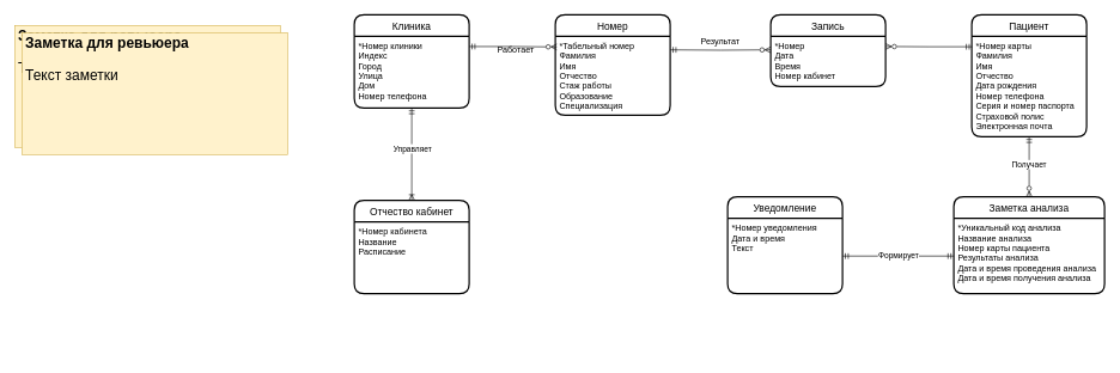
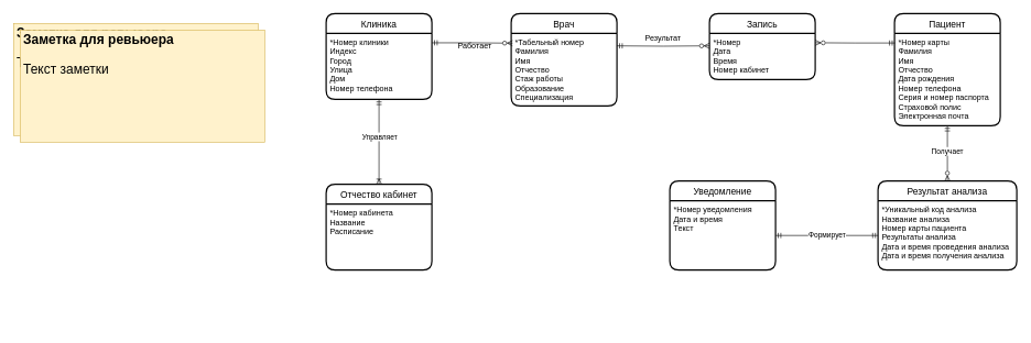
  <mxCell id="0" />
  <mxCell id="1" parent="0" />
  <mxCell id="2" style="edgeStyle=orthogonalEdgeStyle;rounded=0;orthogonalLoop=1;jettySize=auto;html=1;entryX=0.013;entryY=0.136;entryDx=0;entryDy=0;fontSize=11;startArrow=ERmandOne;startFill=0;endArrow=ERzeroToMany;endFill=0;exitX=1;exitY=0.144;exitDx=0;exitDy=0;exitPerimeter=0;entryPerimeter=0;" parent="1" source="4" target="6" edge="1"><mxGeometry relative="1" as="geometry" /></mxCell>
  <mxCell id="3" value="Клиника" style="swimlane;childLayout=stackLayout;horizontal=1;startSize=30;horizontalStack=0;rounded=1;fontSize=14;fontStyle=0;strokeWidth=2;resizeParent=0;resizeLast=1;shadow=0;dashed=0;align=center;" parent="1" vertex="1"><mxGeometry x="493" y="20" width="160" height="130" as="geometry" /></mxCell>
  <mxCell id="4" value="*Номер клиники&#10;Индекс&#10;Город&#10;Улица&#10;Дом&#10;Номер телефона" style="align=left;strokeColor=none;fillColor=none;spacingLeft=4;fontSize=12;verticalAlign=top;resizable=0;rotatable=0;part=1;" parent="3" vertex="1"><mxGeometry y="30" width="160" height="100" as="geometry" /></mxCell>
- <mxCell id="5" value="Номер" style="swimlane;childLayout=stackLayout;horizontal=1;startSize=30;horizontalStack=0;rounded=1;fontSize=14;fontStyle=0;strokeWidth=2;resizeParent=0;resizeLast=1;shadow=0;dashed=0;align=center;" parent="1" vertex="1"><mxGeometry x="773" y="20" width="160" height="140" as="geometry" /></mxCell>
+ <mxCell id="5" value="Врач" style="swimlane;childLayout=stackLayout;horizontal=1;startSize=30;horizontalStack=0;rounded=1;fontSize=14;fontStyle=0;strokeWidth=2;resizeParent=0;resizeLast=1;shadow=0;dashed=0;align=center;" parent="1" vertex="1"><mxGeometry x="773" y="20" width="160" height="140" as="geometry" /></mxCell>
  <mxCell id="6" value="*Табельный номер&#10;Фамилия&#10;Имя&#10;Отчество &#10;Стаж работы&#10;Образование&#10;Специализация" style="align=left;strokeColor=none;fillColor=none;spacingLeft=4;fontSize=12;verticalAlign=top;resizable=0;rotatable=0;part=1;" parent="5" vertex="1"><mxGeometry y="30" width="160" height="110" as="geometry" /></mxCell>
  <mxCell id="7" value="Пациент" style="swimlane;childLayout=stackLayout;horizontal=1;startSize=30;horizontalStack=0;rounded=1;fontSize=14;fontStyle=0;strokeWidth=2;resizeParent=0;resizeLast=1;shadow=0;dashed=0;align=center;" parent="1" vertex="1"><mxGeometry x="1353" y="20" width="160" height="170" as="geometry" /></mxCell>
  <mxCell id="8" value="*Номер карты&#10;Фамилия&#10;Имя &#10;Отчество&#10;Дата рождения&#10;Номер телефона&#10;Серия и номер паспорта&#10;Страховой полис&#10;Электронная почта" style="align=left;strokeColor=none;fillColor=none;spacingLeft=4;fontSize=12;verticalAlign=top;resizable=0;rotatable=0;part=1;" parent="7" vertex="1"><mxGeometry y="30" width="160" height="140" as="geometry" /></mxCell>
  <mxCell id="9" value="Запись" style="swimlane;childLayout=stackLayout;horizontal=1;startSize=30;horizontalStack=0;rounded=1;fontSize=14;fontStyle=0;strokeWidth=2;resizeParent=0;resizeLast=1;shadow=0;dashed=0;align=center;" parent="1" vertex="1"><mxGeometry x="1073" y="20" width="160" height="100" as="geometry" /></mxCell>
  <mxCell id="10" value="*Номер&#10;Дата&#10;Время&#10;Номер кабинет" style="align=left;strokeColor=none;fillColor=none;spacingLeft=4;fontSize=12;verticalAlign=top;resizable=0;rotatable=0;part=1;" parent="9" vertex="1"><mxGeometry y="30" width="160" height="70" as="geometry" /></mxCell>
  <mxCell id="11" style="edgeStyle=orthogonalEdgeStyle;rounded=0;orthogonalLoop=1;jettySize=auto;html=1;entryX=1.001;entryY=0.205;entryDx=0;entryDy=0;fontSize=11;startArrow=ERmandOne;startFill=0;endArrow=ERzeroToMany;endFill=0;exitX=0.003;exitY=0.105;exitDx=0;exitDy=0;entryPerimeter=0;exitPerimeter=0;" parent="1" source="8" target="10" edge="1"><mxGeometry relative="1" as="geometry" /></mxCell>
  <mxCell id="12" style="edgeStyle=orthogonalEdgeStyle;rounded=0;orthogonalLoop=1;jettySize=auto;html=1;entryX=0;entryY=0.271;entryDx=0;entryDy=0;fontSize=11;startArrow=ERmandOne;startFill=0;endArrow=ERzeroToMany;endFill=0;entryPerimeter=0;" parent="1" target="10" edge="1"><mxGeometry relative="1" as="geometry"><mxPoint x="933" y="69" as="sourcePoint" /></mxGeometry></mxCell>
  <mxCell id="13" value="&lt;font style=&quot;font-size: 12px;&quot;&gt;Работает&lt;/font&gt;" style="text;html=1;strokeColor=none;fillColor=none;align=center;verticalAlign=middle;whiteSpace=wrap;rounded=0;fontSize=20;" parent="1" vertex="1"><mxGeometry x="688" y="50" width="60" height="30" as="geometry" /></mxCell>
  <mxCell id="14" value="&lt;font style=&quot;font-size: 12px;&quot;&gt;Результат&lt;/font&gt;" style="text;html=1;strokeColor=none;fillColor=none;align=center;verticalAlign=middle;whiteSpace=wrap;rounded=0;fontSize=20;" parent="1" vertex="1"><mxGeometry x="973" y="39" width="60" height="30" as="geometry" /></mxCell>
  <mxCell id="15" value="Отчество кабинет" style="swimlane;childLayout=stackLayout;horizontal=1;startSize=30;horizontalStack=0;rounded=1;fontSize=14;fontStyle=0;strokeWidth=2;resizeParent=0;resizeLast=1;shadow=0;dashed=0;align=center;" parent="1" vertex="1"><mxGeometry x="493" y="279" width="160" height="130" as="geometry" /></mxCell>
  <mxCell id="16" value="*Номер кабинета&#10;Название&#10;Расписание" style="align=left;strokeColor=none;fillColor=none;spacingLeft=4;fontSize=12;verticalAlign=top;resizable=0;rotatable=0;part=1;" parent="15" vertex="1"><mxGeometry y="30" width="160" height="100" as="geometry" /></mxCell>
  <mxCell id="17" style="edgeStyle=orthogonalEdgeStyle;rounded=0;orthogonalLoop=1;jettySize=auto;html=1;entryX=0.5;entryY=0;entryDx=0;entryDy=0;fontSize=11;startArrow=ERmandOne;startFill=0;endArrow=ERoneToMany;endFill=0;exitX=0.5;exitY=1;exitDx=0;exitDy=0;" parent="1" source="4" edge="1" target="15"><mxGeometry relative="1" as="geometry"><mxPoint x="453" y="215" as="sourcePoint" /><mxPoint x="573" y="239" as="targetPoint" /></mxGeometry></mxCell>
  <mxCell id="18" value="Управляет" style="edgeLabel;html=1;align=center;verticalAlign=middle;resizable=0;points=[];" parent="17" vertex="1" connectable="0"><mxGeometry x="-0.196" relative="1" as="geometry"><mxPoint y="4" as="offset" /></mxGeometry></mxCell>
  <mxCell id="19" value="Уведомление" style="swimlane;childLayout=stackLayout;horizontal=1;startSize=30;horizontalStack=0;rounded=1;fontSize=14;fontStyle=0;strokeWidth=2;resizeParent=0;resizeLast=1;shadow=0;dashed=0;align=center;" parent="1" vertex="1"><mxGeometry x="1013" y="274" width="160" height="135" as="geometry" /></mxCell>
  <mxCell id="20" value="*Номер уведомления&#10;Дата и время&#10;Текст" style="align=left;strokeColor=none;fillColor=none;spacingLeft=4;fontSize=12;verticalAlign=top;resizable=0;rotatable=0;part=1;" parent="19" vertex="1"><mxGeometry y="30" width="160" height="105" as="geometry" /></mxCell>
- <mxCell id="21" value="Заметка анализа" style="swimlane;childLayout=stackLayout;horizontal=1;startSize=30;horizontalStack=0;rounded=1;fontSize=14;fontStyle=0;strokeWidth=2;resizeParent=0;resizeLast=1;shadow=0;dashed=0;align=center;" parent="1" vertex="1"><mxGeometry x="1328" y="274" width="210" height="135" as="geometry" /></mxCell>
+ <mxCell id="21" value="Результат анализа" style="swimlane;childLayout=stackLayout;horizontal=1;startSize=30;horizontalStack=0;rounded=1;fontSize=14;fontStyle=0;strokeWidth=2;resizeParent=0;resizeLast=1;shadow=0;dashed=0;align=center;" parent="1" vertex="1"><mxGeometry x="1328" y="274" width="210" height="135" as="geometry" /></mxCell>
  <mxCell id="22" value="*Уникальный код анализа&#10;Название анализа&#10;Номер карты пациента&#10;Результаты анализа&#10;Дата и время проведения анализа&#10;Дата и время получения анализа" style="align=left;strokeColor=none;fillColor=none;spacingLeft=4;fontSize=12;verticalAlign=top;resizable=0;rotatable=0;part=1;" parent="21" vertex="1"><mxGeometry y="30" width="210" height="105" as="geometry" /></mxCell>
  <mxCell id="23" style="edgeStyle=orthogonalEdgeStyle;rounded=0;orthogonalLoop=1;jettySize=auto;html=1;fontSize=11;startArrow=ERmandOne;startFill=0;endArrow=ERmandOne;endFill=0;entryX=1;entryY=0.5;entryDx=0;entryDy=0;exitX=0;exitY=0.5;exitDx=0;exitDy=0;" parent="1" source="22" target="20" edge="1"><mxGeometry relative="1" as="geometry"><mxPoint x="853" y="561.5" as="sourcePoint" /><mxPoint x="713" y="589" as="targetPoint" /><Array as="points" /></mxGeometry></mxCell>
  <mxCell id="24" value="Формирует" style="edgeLabel;html=1;align=center;verticalAlign=middle;resizable=0;points=[];" parent="1" vertex="1" connectable="0"><mxGeometry x="672.996" y="497.999" as="geometry"><mxPoint x="578" y="-142" as="offset" /></mxGeometry></mxCell>
  <mxCell id="25" style="edgeStyle=orthogonalEdgeStyle;rounded=0;orthogonalLoop=1;jettySize=auto;html=1;fontSize=11;startArrow=ERmandOne;startFill=0;endArrow=ERzeroToMany;endFill=0;entryX=0.5;entryY=0;entryDx=0;entryDy=0;exitX=0.5;exitY=1;exitDx=0;exitDy=0;" parent="1" source="8" target="21" edge="1"><mxGeometry relative="1" as="geometry"><mxPoint x="963" y="504.5" as="sourcePoint" /><mxPoint x="963" y="561.5" as="targetPoint" /><Array as="points" /></mxGeometry></mxCell>
  <mxCell id="26" value="Получает" style="edgeLabel;html=1;align=center;verticalAlign=middle;resizable=0;points=[];" parent="1" vertex="1" connectable="0"><mxGeometry x="1432.996" y="228.999" as="geometry" /></mxCell>
  <mxCell id="27" value="&lt;h1 style=&quot;font-size: 20px;&quot;&gt;&lt;font style=&quot;font-size: 20px;&quot;&gt;Заметка для ревьюера&lt;/font&gt;&lt;/h1&gt;&lt;p style=&quot;font-size: 20px;&quot;&gt;&lt;font style=&quot;font-size: 20px;&quot;&gt;Текст заметки&lt;/font&gt;&lt;/p&gt;" style="text;html=1;strokeColor=#d6b656;fillColor=#fff2cc;spacing=5;spacingTop=-20;whiteSpace=wrap;overflow=hidden;rounded=0;fontSize=20;" vertex="1" parent="1"><mxGeometry x="20" y="35" width="370" height="170" as="geometry" /></mxCell>
  <mxCell id="28" value="&lt;h1 style=&quot;font-size: 20px;&quot;&gt;&lt;font style=&quot;font-size: 20px;&quot;&gt;Заметка для ревьюера&lt;/font&gt;&lt;/h1&gt;&lt;p style=&quot;font-size: 20px;&quot;&gt;&lt;font style=&quot;font-size: 20px;&quot;&gt;Текст заметки&lt;/font&gt;&lt;/p&gt;" style="text;html=1;strokeColor=#d6b656;fillColor=#fff2cc;spacing=5;spacingTop=-20;whiteSpace=wrap;overflow=hidden;rounded=0;fontSize=20;" vertex="1" parent="1"><mxGeometry x="30" y="45" width="370" height="170" as="geometry" /></mxCell>
